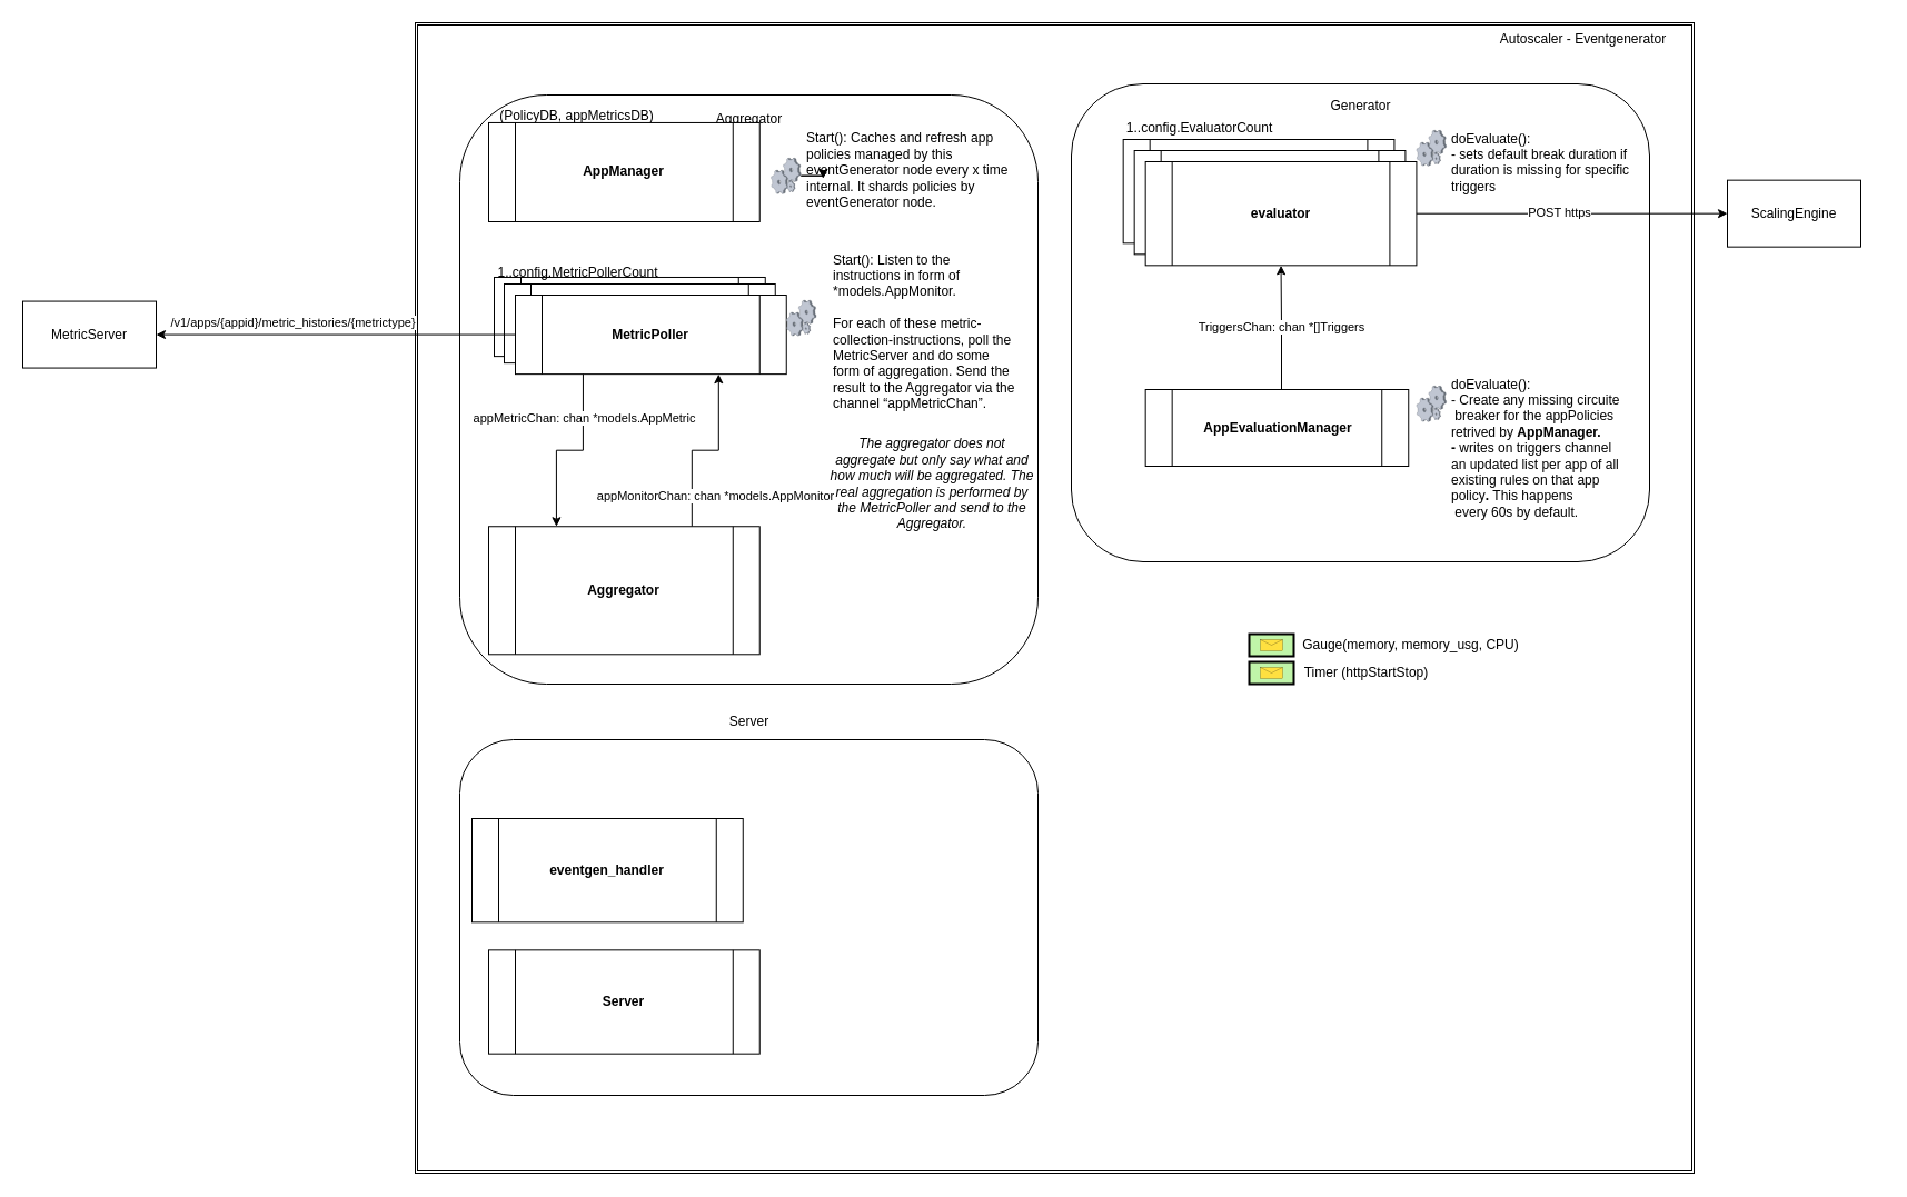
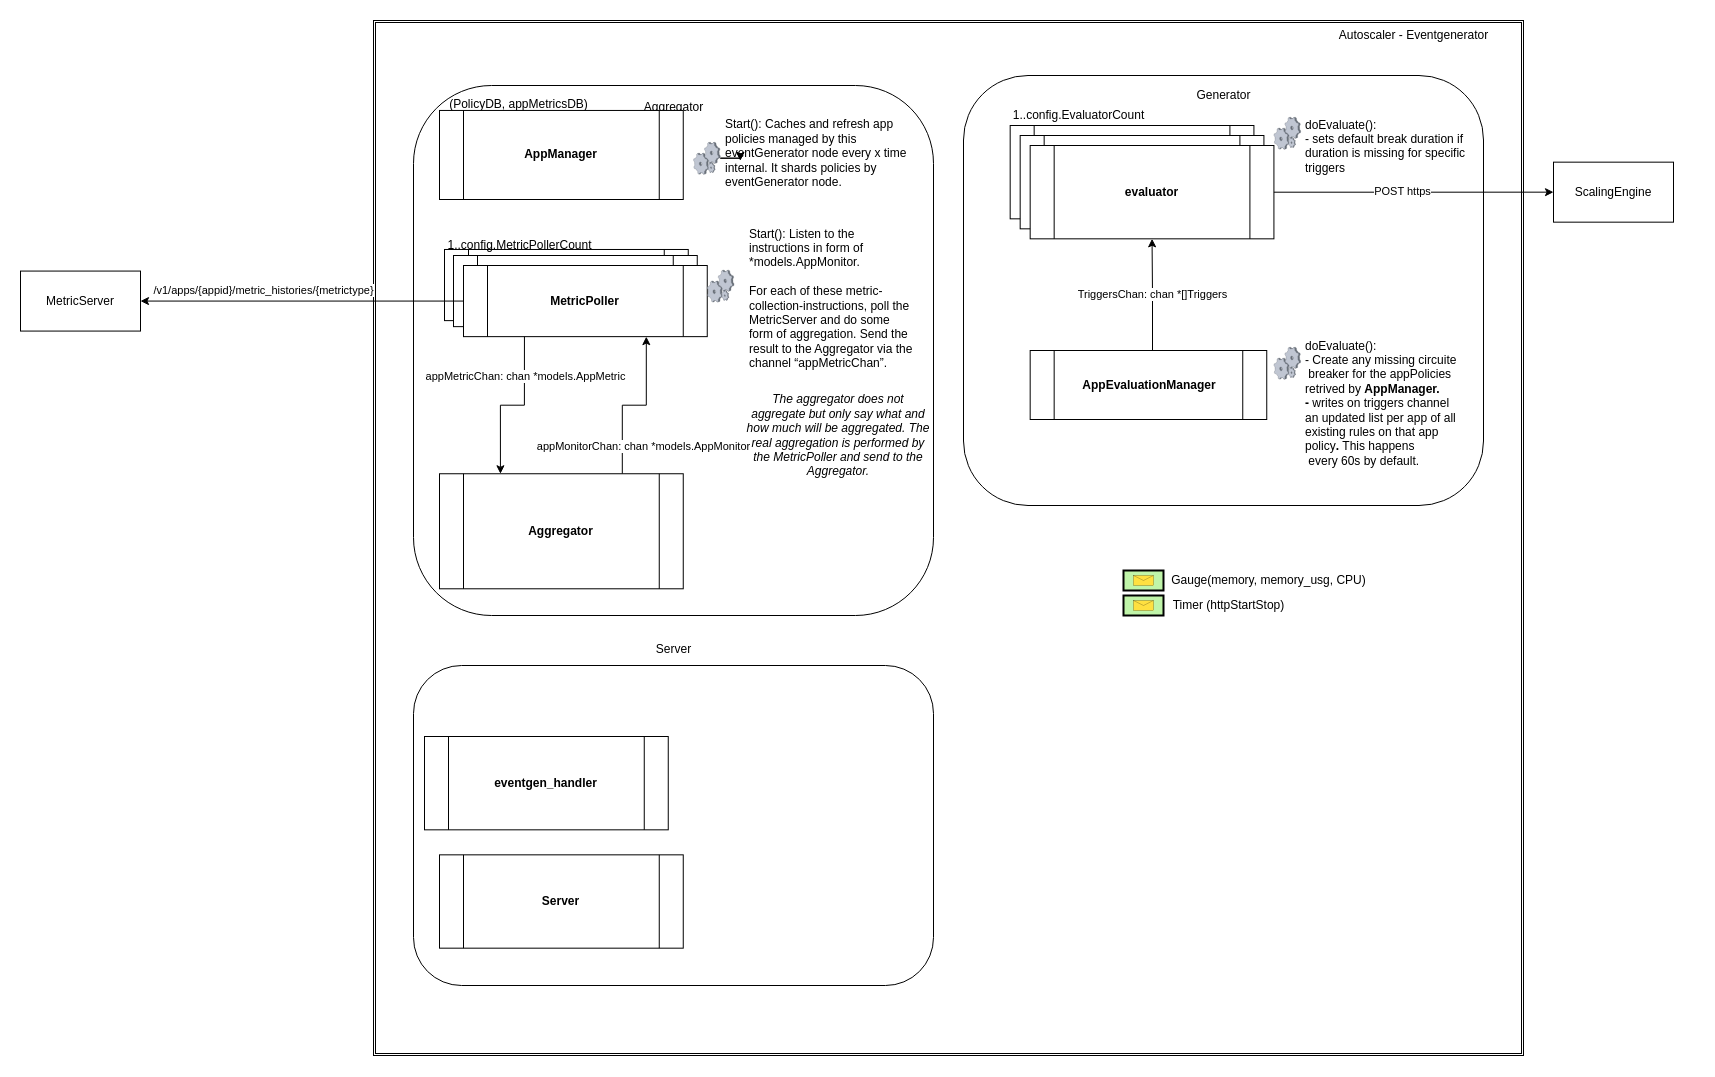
  <mxCell id="0" />
  <mxCell id="1" parent="0" />
  <mxCell id="2" value="" style="shape=ext;double=1;rounded=0;whiteSpace=wrap;html=1;" parent="1" vertex="1"><mxGeometry x="373" y="20" width="1150" height="1035" as="geometry" /></mxCell>
  <mxCell id="3" value="" style="group;align=left;" parent="1" vertex="1" connectable="0"><mxGeometry x="413" y="85" width="700" height="530" as="geometry" /></mxCell>
  <mxCell id="4" value="" style="rounded=1;whiteSpace=wrap;html=1;" parent="3" vertex="1"><mxGeometry width="520" height="530.0" as="geometry" /></mxCell>
  <mxCell id="5" value="Aggregator" style="text;html=1;align=center;verticalAlign=middle;resizable=0;points=[];autosize=1;strokeColor=none;fillColor=none;" parent="3" vertex="1"><mxGeometry x="220" y="12.326" width="80" height="20" as="geometry" /></mxCell>
  <mxCell id="6" style="edgeStyle=orthogonalEdgeStyle;rounded=0;orthogonalLoop=1;jettySize=auto;html=1;exitX=0.75;exitY=0;exitDx=0;exitDy=0;entryX=0.75;entryY=1;entryDx=0;entryDy=0;" edge="1" parent="3" source="8" target="17"><mxGeometry relative="1" as="geometry" /></mxCell>
  <mxCell id="7" value="appMonitorChan: chan *models.AppMonitor" style="edgeLabel;html=1;align=center;verticalAlign=middle;resizable=0;points=[];" vertex="1" connectable="0" parent="6"><mxGeometry x="0.381" y="3" relative="1" as="geometry"><mxPoint y="59" as="offset" /></mxGeometry></mxCell>
  <mxCell id="8" value="&lt;b&gt;Aggregator&lt;/b&gt;" style="shape=process;whiteSpace=wrap;html=1;backgroundOutline=1;" parent="3" vertex="1"><mxGeometry x="26" y="388.252" width="243.75" height="115.039" as="geometry" /></mxCell>
  <mxCell id="9" value="" style="group" vertex="1" connectable="0" parent="3"><mxGeometry x="26" y="-3.67" width="243.75" height="117.67" as="geometry" /></mxCell>
  <mxCell id="10" value="&lt;br&gt;(PolicyDB, appMetricsDB)" style="text;html=1;align=center;verticalAlign=middle;resizable=0;points=[];autosize=1;strokeColor=none;fillColor=none;" parent="9" vertex="1"><mxGeometry x="4" width="150" height="30" as="geometry" /></mxCell>
  <mxCell id="11" value="&lt;b&gt;AppManager&lt;/b&gt;" style="shape=process;whiteSpace=wrap;html=1;backgroundOutline=1;" parent="9" vertex="1"><mxGeometry y="28.62" width="243.75" height="89.05" as="geometry" /></mxCell>
  <mxCell id="12" value="" style="group" vertex="1" connectable="0" parent="3"><mxGeometry x="26" y="150" width="267.75" height="101.14" as="geometry" /></mxCell>
  <mxCell id="13" value="" style="group" vertex="1" connectable="0" parent="12"><mxGeometry width="267.75" height="101.14" as="geometry" /></mxCell>
  <mxCell id="14" value="&lt;b&gt;MetricPoller&lt;/b&gt;" style="shape=process;whiteSpace=wrap;html=1;backgroundOutline=1;" parent="13" vertex="1"><mxGeometry x="5" y="13.977" width="243.75" height="71.143" as="geometry" /></mxCell>
  <mxCell id="15" value="1..config.MetricPollerCount" style="text;html=1;align=center;verticalAlign=middle;resizable=0;points=[];autosize=1;strokeColor=none;fillColor=none;" vertex="1" parent="13"><mxGeometry width="160" height="20" as="geometry" /></mxCell>
  <mxCell id="16" value="&lt;b&gt;MetricPoller&lt;/b&gt;" style="shape=process;whiteSpace=wrap;html=1;backgroundOutline=1;" vertex="1" parent="13"><mxGeometry x="14" y="19.997" width="243.75" height="71.143" as="geometry" /></mxCell>
  <mxCell id="17" value="&lt;b&gt;MetricPoller&lt;/b&gt;" style="shape=process;whiteSpace=wrap;html=1;backgroundOutline=1;" vertex="1" parent="13"><mxGeometry x="24" y="29.997" width="243.75" height="71.143" as="geometry" /></mxCell>
  <mxCell id="18" style="edgeStyle=orthogonalEdgeStyle;rounded=0;orthogonalLoop=1;jettySize=auto;html=1;exitX=0.25;exitY=1;exitDx=0;exitDy=0;entryX=0.25;entryY=0;entryDx=0;entryDy=0;" edge="1" parent="3" source="17" target="8"><mxGeometry relative="1" as="geometry" /></mxCell>
  <mxCell id="19" value="&lt;div&gt;appMetricChan: chan *models.AppMetric&lt;br&gt;&lt;/div&gt;" style="edgeLabel;html=1;align=center;verticalAlign=middle;resizable=0;points=[];" vertex="1" connectable="0" parent="18"><mxGeometry x="-0.386" y="1" relative="1" as="geometry"><mxPoint y="-10" as="offset" /></mxGeometry></mxCell>
  <mxCell id="20" value="" style="group" parent="3" vertex="1" connectable="0"><mxGeometry x="280" y="30.001" width="230" height="110.93" as="geometry" /></mxCell>
  <mxCell id="21" value="" style="edgeStyle=orthogonalEdgeStyle;rounded=0;orthogonalLoop=1;jettySize=auto;html=1;" edge="1" parent="20" source="23" target="24"><mxGeometry relative="1" as="geometry" /></mxCell>
  <mxCell id="22" value="" style="edgeStyle=orthogonalEdgeStyle;rounded=0;orthogonalLoop=1;jettySize=auto;html=1;" edge="1" parent="20" source="23" target="24"><mxGeometry relative="1" as="geometry" /></mxCell>
  <mxCell id="23" value="" style="verticalLabelPosition=bottom;sketch=0;aspect=fixed;html=1;verticalAlign=top;strokeColor=none;align=center;outlineConnect=0;shape=mxgraph.citrix.process;" parent="20" vertex="1"><mxGeometry y="26.71" width="26.84" height="32" as="geometry" /></mxCell>
  <mxCell id="24" value="Start(): Caches and refresh app &lt;br&gt;policies managed by this &lt;br&gt;eventGenerator node every x time &lt;br&gt;internal. It shards policies by &lt;br&gt;eventGenerator&amp;nbsp;node.&lt;br&gt;&amp;nbsp;" style="text;html=1;align=left;verticalAlign=middle;resizable=0;points=[];autosize=1;strokeColor=none;fillColor=none;" parent="20" vertex="1"><mxGeometry x="30.0" width="200" height="90" as="geometry" /></mxCell>
  <mxCell id="25" value="&lt;i&gt;The aggregator does not aggregate but only say what and how much will be aggregated. The real aggregation is performed by the MetricPoller and send to the Aggregator.&lt;/i&gt;" style="text;html=1;strokeColor=none;fillColor=none;align=center;verticalAlign=middle;whiteSpace=wrap;rounded=0;" vertex="1" parent="3"><mxGeometry x="330" y="300" width="190" height="100" as="geometry" /></mxCell>
  <mxCell id="26" value="" style="verticalLabelPosition=bottom;sketch=0;aspect=fixed;html=1;verticalAlign=top;strokeColor=none;align=center;outlineConnect=0;shape=mxgraph.citrix.process;" vertex="1" parent="3"><mxGeometry x="293.75" y="184.57" width="26.84" height="32" as="geometry" /></mxCell>
  <mxCell id="27" value="&lt;div&gt;Start(): Listen to the instructions in form of *models.AppMonitor. &lt;br&gt;&lt;/div&gt;&lt;div&gt;&lt;br&gt;&lt;/div&gt;&lt;div&gt;For each of these metric-collection-instructions, poll the MetricServer and do some form of aggregation. Send the result to the Aggregator via the channel “appMetricChan”.&lt;/div&gt;" style="text;html=1;strokeColor=none;fillColor=none;align=left;verticalAlign=middle;whiteSpace=wrap;rounded=0;" vertex="1" parent="3"><mxGeometry x="333.75" y="155.57" width="166.25" height="114.43" as="geometry" /></mxCell>
  <mxCell id="28" value="" style="group" parent="1" vertex="1" connectable="0"><mxGeometry x="1123" y="545" width="270" height="70" as="geometry" /></mxCell>
  <mxCell id="29" value="" style="strokeWidth=2;outlineConnect=0;dashed=0;align=center;fontSize=8;fillColor=#c0f5a9;verticalLabelPosition=bottom;verticalAlign=top;shape=mxgraph.eip.envelope_wrapper;" parent="28" vertex="1"><mxGeometry y="25" width="40" height="20" as="geometry" /></mxCell>
  <mxCell id="30" value="" style="strokeWidth=2;outlineConnect=0;dashed=0;align=center;fontSize=8;fillColor=#c0f5a9;verticalLabelPosition=bottom;verticalAlign=top;shape=mxgraph.eip.envelope_wrapper;" parent="28" vertex="1"><mxGeometry y="50" width="40" height="20" as="geometry" /></mxCell>
  <mxCell id="31" value="Gauge(memory, memory_usg, CPU)" style="text;html=1;align=center;verticalAlign=middle;resizable=0;points=[];autosize=1;strokeColor=none;fillColor=none;" parent="28" vertex="1"><mxGeometry x="40" y="25" width="210" height="20" as="geometry" /></mxCell>
  <mxCell id="32" value="Timer (httpStartStop)&lt;br&gt;" style="text;html=1;align=center;verticalAlign=middle;resizable=0;points=[];autosize=1;strokeColor=none;fillColor=none;" parent="28" vertex="1"><mxGeometry x="40" y="50" width="130" height="20" as="geometry" /></mxCell>
- <mxCell id="33" value="Autoscaler - Eventgenerator" style="text;html=1;align=center;verticalAlign=middle;resizable=0;points=[];autosize=1;strokeColor=none;fillColor=none;" parent="1" vertex="1"><mxGeometry x="1338" y="25" width="170" height="20" as="geometry" /></mxCell>
+ <mxCell id="33" value="Autoscaler - Eventgenerator" style="text;html=1;align=center;verticalAlign=middle;resizable=0;points=[];autosize=1;strokeColor=none;fillColor=none;" parent="1" vertex="1"><mxGeometry x="1328" y="25" width="170" height="20" as="geometry" /></mxCell>
  <mxCell id="34" value="" style="group" parent="1" vertex="1" connectable="0"><mxGeometry x="413" y="555" width="520" height="430" as="geometry" /></mxCell>
  <mxCell id="35" value="" style="rounded=1;whiteSpace=wrap;html=1;" parent="34" vertex="1"><mxGeometry y="110" width="520" height="320" as="geometry" /></mxCell>
  <mxCell id="36" value="Server" style="text;html=1;align=center;verticalAlign=middle;resizable=0;points=[];autosize=1;strokeColor=none;fillColor=none;" parent="34" vertex="1"><mxGeometry x="235" y="84" width="50" height="20" as="geometry" /></mxCell>
  <mxCell id="37" value="&lt;b&gt;eventgen_handler&lt;/b&gt;" style="shape=process;whiteSpace=wrap;html=1;backgroundOutline=1;" parent="34" vertex="1"><mxGeometry x="11" y="180.997" width="243.75" height="93.333" as="geometry" /></mxCell>
  <mxCell id="38" value="&lt;b&gt;Server&lt;/b&gt;" style="shape=process;whiteSpace=wrap;html=1;backgroundOutline=1;" parent="34" vertex="1"><mxGeometry x="26" y="299.337" width="243.75" height="93.333" as="geometry" /></mxCell>
  <mxCell id="39" value="" style="group" parent="1" vertex="1" connectable="0"><mxGeometry x="963" y="75" width="730" height="505" as="geometry" /></mxCell>
  <mxCell id="40" value="" style="rounded=1;whiteSpace=wrap;html=1;" parent="39" vertex="1"><mxGeometry width="520" height="430" as="geometry" /></mxCell>
  <mxCell id="41" value="Generator" style="text;html=1;align=center;verticalAlign=middle;resizable=0;points=[];autosize=1;strokeColor=none;fillColor=none;" parent="39" vertex="1"><mxGeometry x="225" y="10" width="70" height="20" as="geometry" /></mxCell>
  <mxCell id="42" value="1..config.EvaluatorCount" style="text;html=1;align=center;verticalAlign=middle;resizable=0;points=[];autosize=1;strokeColor=none;fillColor=none;" parent="39" vertex="1"><mxGeometry x="40" y="30" width="150" height="20" as="geometry" /></mxCell>
  <mxCell id="43" value="TriggersChan: chan *[]Triggers" style="edgeStyle=orthogonalEdgeStyle;rounded=0;orthogonalLoop=1;jettySize=auto;html=1;entryX=0.5;entryY=1;entryDx=0;entryDy=0;" parent="39" source="49" target="47" edge="1"><mxGeometry relative="1" as="geometry"><Array as="points"><mxPoint x="189" y="220" /><mxPoint x="189" y="220" /></Array></mxGeometry></mxCell>
  <mxCell id="44" value="" style="group" parent="39" vertex="1" connectable="0"><mxGeometry x="46.67" y="49.997" width="263.75" height="113.333" as="geometry" /></mxCell>
  <mxCell id="45" value="&lt;b&gt;evaluator&lt;/b&gt;" style="shape=process;whiteSpace=wrap;html=1;backgroundOutline=1;" parent="44" vertex="1"><mxGeometry width="243.75" height="93.333" as="geometry" /></mxCell>
  <mxCell id="46" value="&lt;b&gt;evaluator&lt;/b&gt;" style="shape=process;whiteSpace=wrap;html=1;backgroundOutline=1;" parent="44" vertex="1"><mxGeometry x="10.0" y="10" width="243.75" height="93.333" as="geometry" /></mxCell>
  <mxCell id="47" value="&lt;b&gt;evaluator&lt;/b&gt;" style="shape=process;whiteSpace=wrap;html=1;backgroundOutline=1;" parent="44" vertex="1"><mxGeometry x="20.0" y="20" width="243.75" height="93.333" as="geometry" /></mxCell>
  <mxCell id="48" value="uuu" style="group;direction=south;" parent="39" vertex="1" connectable="0"><mxGeometry x="66.67" y="275" width="110" height="195" as="geometry" /></mxCell>
  <mxCell id="49" value="&lt;b&gt;AppEvaluationManager&lt;br&gt;&lt;/b&gt;" style="shape=process;whiteSpace=wrap;html=1;backgroundOutline=1;" parent="48" vertex="1"><mxGeometry width="236.581" height="69.005" as="geometry" /></mxCell>
  <mxCell id="50" value="ScalingEngine" style="whiteSpace=wrap;html=1;" parent="39" vertex="1"><mxGeometry x="590" y="86.66" width="120" height="60" as="geometry" /></mxCell>
  <mxCell id="51" style="edgeStyle=orthogonalEdgeStyle;rounded=0;orthogonalLoop=1;jettySize=auto;html=1;entryX=0;entryY=0.5;entryDx=0;entryDy=0;" parent="39" source="47" target="50" edge="1"><mxGeometry relative="1" as="geometry" /></mxCell>
  <mxCell id="52" value="POST https" style="edgeLabel;html=1;align=center;verticalAlign=middle;resizable=0;points=[];" parent="51" vertex="1" connectable="0"><mxGeometry x="-0.083" y="1" relative="1" as="geometry"><mxPoint as="offset" /></mxGeometry></mxCell>
  <mxCell id="53" value="" style="group" parent="39" vertex="1" connectable="0"><mxGeometry x="310.42" y="20" width="370.0" height="115" as="geometry" /></mxCell>
  <mxCell id="54" value="" style="verticalLabelPosition=bottom;sketch=0;aspect=fixed;html=1;verticalAlign=top;strokeColor=none;align=center;outlineConnect=0;shape=mxgraph.citrix.process;" parent="53" vertex="1"><mxGeometry y="21.67" width="26.84" height="32" as="geometry" /></mxCell>
  <mxCell id="55" value="" style="group" parent="39" vertex="1" connectable="0"><mxGeometry x="310.42" y="250" width="370.0" height="120" as="geometry" /></mxCell>
  <mxCell id="56" value="" style="verticalLabelPosition=bottom;sketch=0;aspect=fixed;html=1;verticalAlign=top;strokeColor=none;align=center;outlineConnect=0;shape=mxgraph.citrix.process;" parent="55" vertex="1"><mxGeometry y="21.67" width="26.84" height="32" as="geometry" /></mxCell>
  <mxCell id="57" value="doEvaluate(): &lt;br&gt;- Create any&amp;nbsp;missing&amp;nbsp;circuite&lt;br&gt;&amp;nbsp;breaker for the appPolicies &lt;br&gt;retrived by &lt;b&gt;AppManager.&lt;br&gt;- &lt;/b&gt;writes on triggers channel&lt;br&gt;an updated list per app of all&lt;br&gt;existing rules on that app &lt;br&gt;policy&lt;b&gt;. &lt;/b&gt;This happens&amp;nbsp;&lt;br&gt;&amp;nbsp;every 60s by default.&lt;br&gt;&lt;span style=&quot;color: rgba(0 , 0 , 0 , 0) ; font-family: monospace ; font-size: 0px&quot;&gt;%3CmxGraphModel%3E%3Croot%3E%3CmxCell%20id%3D%220%22%2F%3E%3CmxCell%20id%3D%221%22%20parent%3D%220%22%2F%3E%3CmxCell%20id%3D%222%22%20value%3D%22%22%20style%3D%22group%22%20vertex%3D%221%22%20connectable%3D%220%22%20parent%3D%221%22%3E%3CmxGeometry%20x%3D%2210%22%20y%3D%2275%22%20width%3D%22230%22%20height%3D%2290.0%22%20as%3D%22geometry%22%2F%3E%3C%2FmxCell%3E%3CmxCell%20id%3D%223%22%20value%3D%22%22%20style%3D%22verticalLabelPosition%3Dbottom%3Bsketch%3D0%3Baspect%3Dfixed%3Bhtml%3D1%3BverticalAlign%3Dtop%3BstrokeColor%3Dnone%3Balign%3Dcenter%3BoutlineConnect%3D0%3Bshape%3Dmxgraph.citrix.process%3B%22%20vertex%3D%221%22%20parent%3D%222%22%3E%3CmxGeometry%20y%3D%2221.67%22%20width%3D%2226.84%22%20height%3D%2232%22%20as%3D%22geometry%22%2F%3E%3C%2FmxCell%3E%3CmxCell%20id%3D%224%22%20value%3D%22Start()%3A%20Caches%20and%20refresh%20app%20%26lt%3Bbr%26gt%3Bpolicies%20managed%20by%20this%20%26lt%3Bbr%26gt%3BeventGenerator%20node%20every%20x%20time%20%26lt%3Bbr%26gt%3Binternal.%20It%20shards%20policies%20by%20%26lt%3Bbr%26gt%3BeventGenerator%26amp%3Bnbsp%3Bnode.%26lt%3Bbr%26gt%3B%26amp%3Bnbsp%3B%22%20style%3D%22text%3Bhtml%3D1%3Balign%3Dleft%3BverticalAlign%3Dmiddle%3Bresizable%3D0%3Bpoints%3D%5B%5D%3Bautosize%3D1%3BstrokeColor%3Dnone%3BfillColor%3Dnone%3B%22%20vertex%3D%221%22%20parent%3D%222%22%3E%3CmxGeometry%20x%3D%2230.0%22%20width%3D%22200%22%20height%3D%2290%22%20as%3D%22geometry%22%2F%3E%3C%2FmxCell%3E%3C%2Froot%3E%3C%2FmxGraphModel%3ECra&lt;/span&gt;&lt;b&gt;&lt;br&gt;&lt;/b&gt;" style="text;html=1;align=left;verticalAlign=middle;resizable=0;points=[];autosize=1;strokeColor=none;fillColor=none;" parent="39" vertex="1"><mxGeometry x="340.42" y="260" width="170" height="150" as="geometry" /></mxCell>
  <mxCell id="58" value="doEvaluate(): &lt;br&gt;- sets default break duration if&amp;nbsp;&lt;br&gt;duration is missing for specific&amp;nbsp;&lt;br&gt;triggers&lt;br&gt;&lt;span style=&quot;color: rgba(0 , 0 , 0 , 0) ; font-family: monospace ; font-size: 0px&quot;&gt;%3CmxGraphModel%3E%3Croot%3E%3CmxCell%20id%3D%220%22%2F%3E%3CmxCell%20id%3D%221%22%20parent%3D%220%22%2F%3E%3CmxCell%20id%3D%222%22%20value%3D%22%22%20style%3D%22group%22%20vertex%3D%221%22%20connectable%3D%220%22%20parent%3D%221%22%3E%3CmxGeometry%20x%3D%2210%22%20y%3D%2275%22%20width%3D%22230%22%20height%3D%2290.0%22%20as%3D%22geometry%22%2F%3E%3C%2FmxCell%3E%3CmxCell%20id%3D%223%22%20value%3D%22%22%20style%3D%22verticalLabelPosition%3Dbottom%3Bsketch%3D0%3Baspect%3Dfixed%3Bhtml%3D1%3BverticalAlign%3Dtop%3BstrokeColor%3Dnone%3Balign%3Dcenter%3BoutlineConnect%3D0%3Bshape%3Dmxgraph.citrix.process%3B%22%20vertex%3D%221%22%20parent%3D%222%22%3E%3CmxGeometry%20y%3D%2221.67%22%20width%3D%2226.84%22%20height%3D%2232%22%20as%3D%22geometry%22%2F%3E%3C%2FmxCell%3E%3CmxCell%20id%3D%224%22%20value%3D%22Start()%3A%20Caches%20and%20refresh%20app%20%26lt%3Bbr%26gt%3Bpolicies%20managed%20by%20this%20%26lt%3Bbr%26gt%3BeventGenerator%20node%20every%20x%20time%20%26lt%3Bbr%26gt%3Binternal.%20It%20shards%20policies%20by%20%26lt%3Bbr%26gt%3BeventGenerator%26amp%3Bnbsp%3Bnode.%26lt%3Bbr%26gt%3B%26amp%3Bnbsp%3B%22%20style%3D%22text%3Bhtml%3D1%3Balign%3Dleft%3BverticalAlign%3Dmiddle%3Bresizable%3D0%3Bpoints%3D%5B%5D%3Bautosize%3D1%3BstrokeColor%3Dnone%3BfillColor%3Dnone%3B%22%20vertex%3D%221%22%20parent%3D%222%22%3E%3CmxGeometry%20x%3D%2230.0%22%20width%3D%22200%22%20height%3D%2290%22%20as%3D%22geometry%22%2F%3E%3C%2FmxCell%3E%3C%2Froot%3E%3C%2FmxGraphModel%3ECra&lt;/span&gt;&lt;b&gt;&lt;br&gt;&lt;/b&gt;" style="text;html=1;align=left;verticalAlign=middle;resizable=0;points=[];autosize=1;strokeColor=none;fillColor=none;" parent="39" vertex="1"><mxGeometry x="340.42" y="37.5" width="180" height="80" as="geometry" /></mxCell>
  <mxCell id="59" style="edgeStyle=orthogonalEdgeStyle;rounded=0;orthogonalLoop=1;jettySize=auto;html=1;exitX=0;exitY=0.5;exitDx=0;exitDy=0;entryX=1;entryY=0.5;entryDx=0;entryDy=0;" edge="1" parent="1" source="17" target="61"><mxGeometry relative="1" as="geometry"><mxPoint x="93" y="301" as="targetPoint" /></mxGeometry></mxCell>
  <mxCell id="60" value="/v1/apps/{appid}/metric_histories/{metrictype}" style="edgeLabel;html=1;align=center;verticalAlign=middle;resizable=0;points=[];" vertex="1" connectable="0" parent="59"><mxGeometry x="0.433" y="-1" relative="1" as="geometry"><mxPoint x="31" y="-10" as="offset" /></mxGeometry></mxCell>
  <mxCell id="61" value="MetricServer" style="rounded=0;whiteSpace=wrap;html=1;" vertex="1" parent="1"><mxGeometry x="20" y="270.57" width="120" height="60" as="geometry" /></mxCell>
